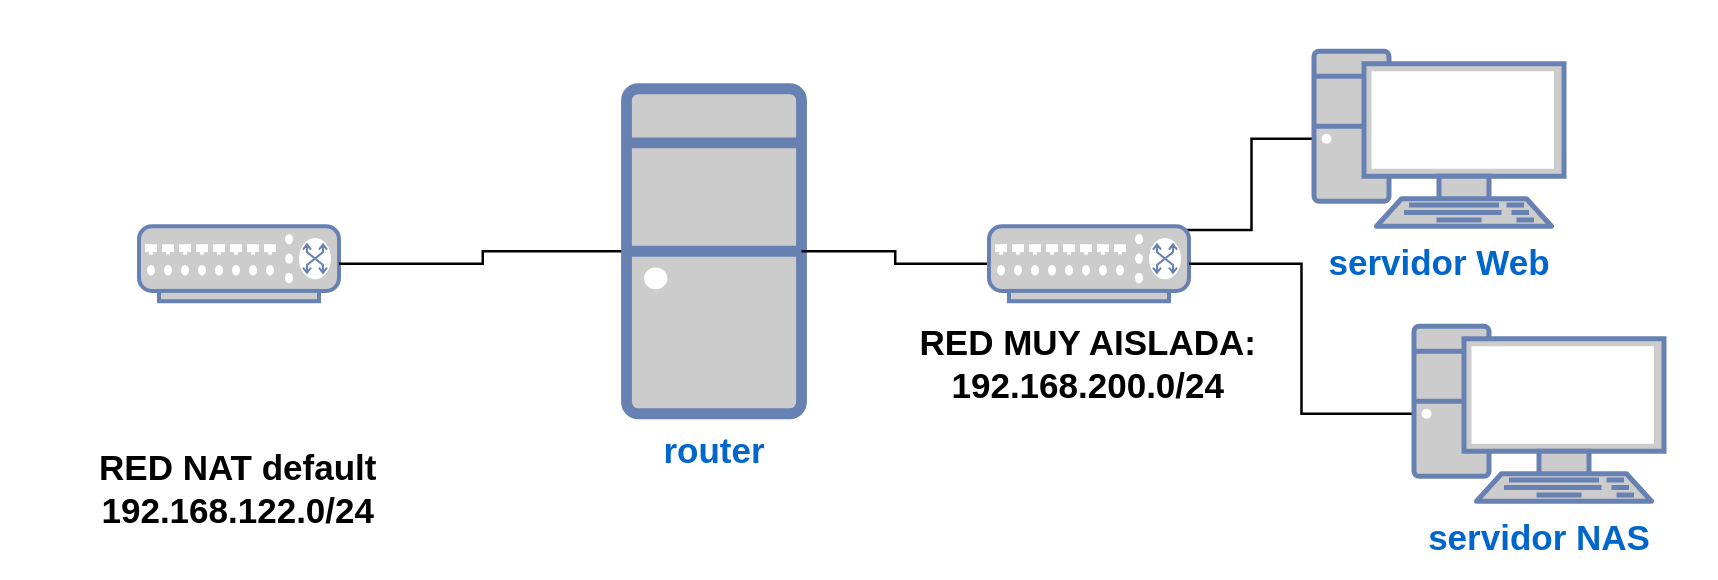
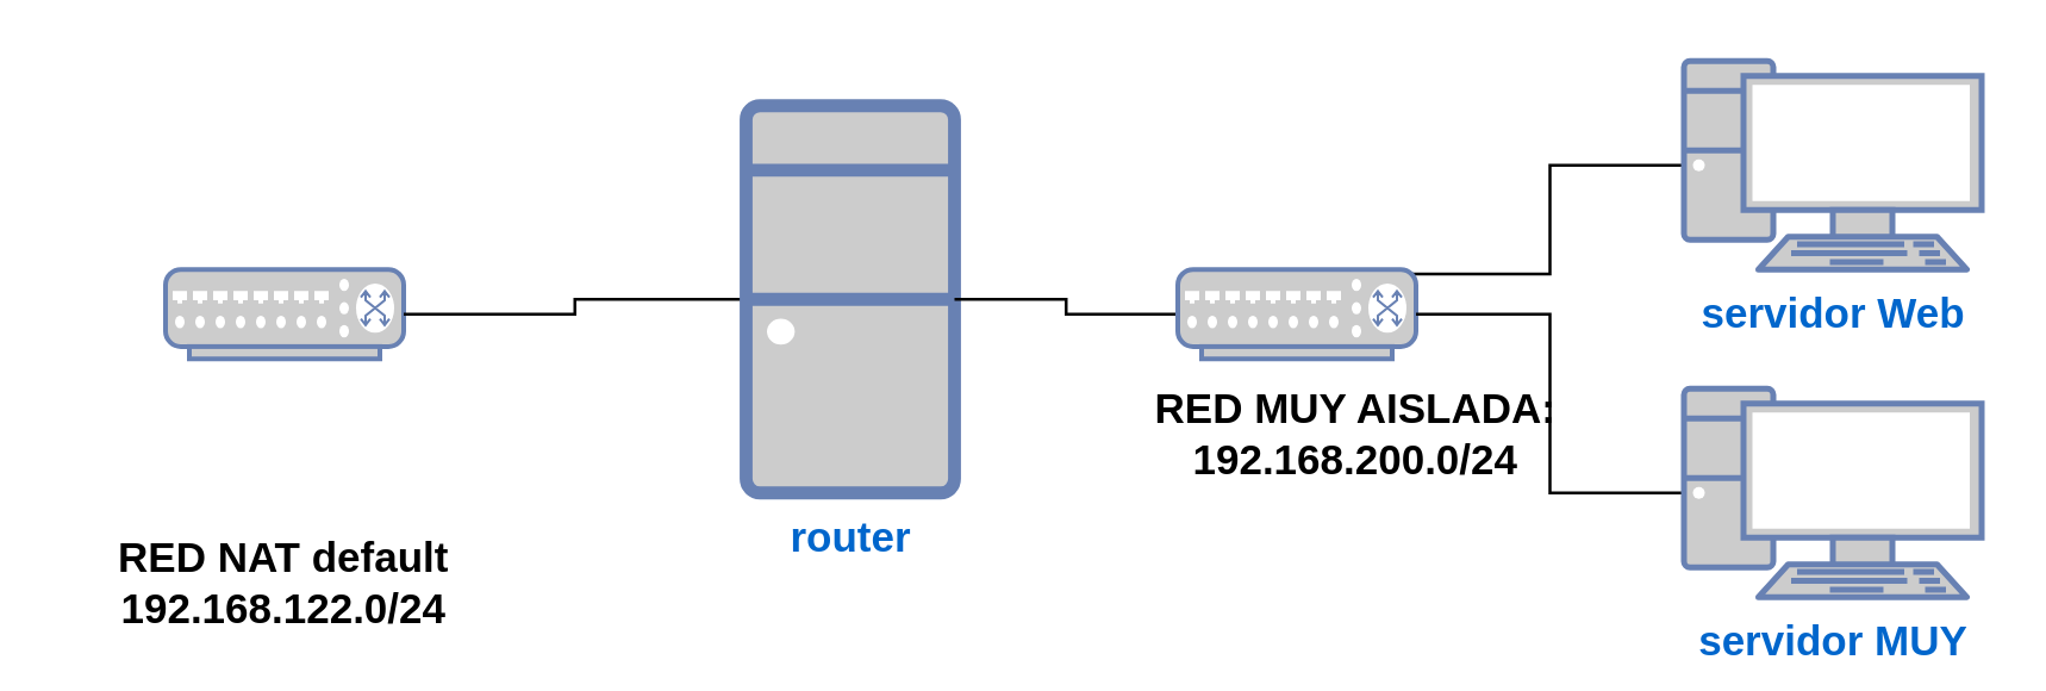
  <mxCell id="0" />
  <mxCell id="1" parent="0" />
  <mxCell id="2" value="" style="fontColor=#0066CC;verticalAlign=top;verticalLabelPosition=bottom;labelPosition=center;align=center;html=1;outlineConnect=0;fillColor=#CCCCCC;strokeColor=#6881B3;gradientColor=none;gradientDirection=north;strokeWidth=2;shape=mxgraph.networks.switch;" parent="1" vertex="1"><mxGeometry x="55" y="90" width="80" height="30" as="geometry" /></mxCell>
  <mxCell id="3" value="" style="edgeStyle=orthogonalEdgeStyle;rounded=0;orthogonalLoop=1;jettySize=auto;html=1;endArrow=none;endFill=0;" parent="1" source="4" target="2" edge="1"><mxGeometry relative="1" as="geometry" /></mxCell>
  <mxCell id="4" value="&lt;font size=&quot;1&quot;&gt;&lt;b style=&quot;font-size: 14px;&quot;&gt;router&lt;/b&gt;&lt;/font&gt;" style="fontColor=#0066CC;verticalAlign=top;verticalLabelPosition=bottom;labelPosition=center;align=center;html=1;outlineConnect=0;fillColor=#CCCCCC;strokeColor=#6881B3;gradientColor=none;gradientDirection=north;strokeWidth=2;shape=mxgraph.networks.desktop_pc;" parent="1" vertex="1"><mxGeometry x="250" y="35" width="70" height="130" as="geometry" /></mxCell>
  <mxCell id="5" value="" style="edgeStyle=orthogonalEdgeStyle;rounded=0;orthogonalLoop=1;jettySize=auto;html=1;entryX=0.95;entryY=0.05;entryDx=0;entryDy=0;entryPerimeter=0;endArrow=none;endFill=0;" parent="1" source="6" target="8" edge="1"><mxGeometry relative="1" as="geometry" /></mxCell>
- <mxCell id="6" value="&lt;font size=&quot;1&quot;&gt;&lt;b style=&quot;font-size: 14px;&quot;&gt;servidor Web&lt;/b&gt;&lt;/font&gt;" style="fontColor=#0066CC;verticalAlign=top;verticalLabelPosition=bottom;labelPosition=center;align=center;html=1;outlineConnect=0;fillColor=#CCCCCC;strokeColor=#6881B3;gradientColor=none;gradientDirection=north;strokeWidth=2;shape=mxgraph.networks.pc;" parent="1" vertex="1"><mxGeometry x="525" y="20" width="100" height="70" as="geometry" /></mxCell>
+ <mxCell id="6" value="&lt;font size=&quot;1&quot;&gt;&lt;b style=&quot;font-size: 14px;&quot;&gt;servidor Web&lt;/b&gt;&lt;/font&gt;" style="fontColor=#0066CC;verticalAlign=top;verticalLabelPosition=bottom;labelPosition=center;align=center;html=1;outlineConnect=0;fillColor=#CCCCCC;strokeColor=#6881B3;gradientColor=none;gradientDirection=north;strokeWidth=2;shape=mxgraph.networks.pc;" parent="1" vertex="1"><mxGeometry x="565" y="20" width="100" height="70" as="geometry" /></mxCell>
  <mxCell id="7" value="" style="edgeStyle=orthogonalEdgeStyle;rounded=0;orthogonalLoop=1;jettySize=auto;html=1;endArrow=none;endFill=0;" parent="1" source="8" target="4" edge="1"><mxGeometry relative="1" as="geometry" /></mxCell>
  <mxCell id="8" value="" style="fontColor=#0066CC;verticalAlign=top;verticalLabelPosition=bottom;labelPosition=center;align=center;html=1;outlineConnect=0;fillColor=#CCCCCC;strokeColor=#6881B3;gradientColor=none;gradientDirection=north;strokeWidth=2;shape=mxgraph.networks.switch;" parent="1" vertex="1"><mxGeometry x="395" y="90" width="80" height="30" as="geometry" /></mxCell>
  <mxCell id="9" value="" style="edgeStyle=orthogonalEdgeStyle;rounded=0;orthogonalLoop=1;jettySize=auto;html=1;endArrow=none;endFill=0;entryX=1;entryY=0.5;entryDx=0;entryDy=0;entryPerimeter=0;" parent="1" source="10" target="8" edge="1"><mxGeometry relative="1" as="geometry"><mxPoint x="485" y="165" as="targetPoint" /></mxGeometry></mxCell>
- <mxCell id="10" value="&lt;font size=&quot;1&quot;&gt;&lt;b style=&quot;font-size: 14px;&quot;&gt;servidor NAS&lt;/b&gt;&lt;/font&gt;" style="fontColor=#0066CC;verticalAlign=top;verticalLabelPosition=bottom;labelPosition=center;align=center;html=1;outlineConnect=0;fillColor=#CCCCCC;strokeColor=#6881B3;gradientColor=none;gradientDirection=north;strokeWidth=2;shape=mxgraph.networks.pc;" parent="1" vertex="1"><mxGeometry x="565" y="130" width="100" height="70" as="geometry" /></mxCell>
- <mxCell id="11" value="&lt;font size=&quot;1&quot;&gt;&lt;b style=&quot;font-size: 14px;&quot;&gt;RED MUY AISLADA: 192.168.200.0/24&lt;/b&gt;&lt;/font&gt;" style="text;strokeColor=none;align=center;fillColor=none;html=1;verticalAlign=middle;whiteSpace=wrap;rounded=0;" parent="1" vertex="1"><mxGeometry x="360" y="130" width="150" height="30" as="geometry" /></mxCell>
+ <mxCell id="10" value="&lt;font size=&quot;1&quot;&gt;&lt;b style=&quot;font-size: 14px;&quot;&gt;servidor MUY&lt;/b&gt;&lt;/font&gt;" style="fontColor=#0066CC;verticalAlign=top;verticalLabelPosition=bottom;labelPosition=center;align=center;html=1;outlineConnect=0;fillColor=#CCCCCC;strokeColor=#6881B3;gradientColor=none;gradientDirection=north;strokeWidth=2;shape=mxgraph.networks.pc;" parent="1" vertex="1"><mxGeometry x="565" y="130" width="100" height="70" as="geometry" /></mxCell>
+ <mxCell id="11" value="&lt;font size=&quot;1&quot;&gt;&lt;b style=&quot;font-size: 14px;&quot;&gt;RED MUY AISLADA: 192.168.200.0/24&lt;/b&gt;&lt;/font&gt;" style="text;strokeColor=none;align=center;fillColor=none;html=1;verticalAlign=middle;whiteSpace=wrap;rounded=0;" parent="1" vertex="1"><mxGeometry x="380" y="130" width="150" height="30" as="geometry" /></mxCell>
  <mxCell id="12" value="&lt;font size=&quot;1&quot;&gt;&lt;b style=&quot;font-size: 14px;&quot;&gt;RED NAT default&lt;br&gt;192.168.122.0/24&lt;/b&gt;&lt;/font&gt;" style="text;strokeColor=none;align=center;fillColor=none;html=1;verticalAlign=middle;whiteSpace=wrap;rounded=0;" vertex="1" parent="1"><mxGeometry x="20" y="180" width="150" height="30" as="geometry" /></mxCell>
